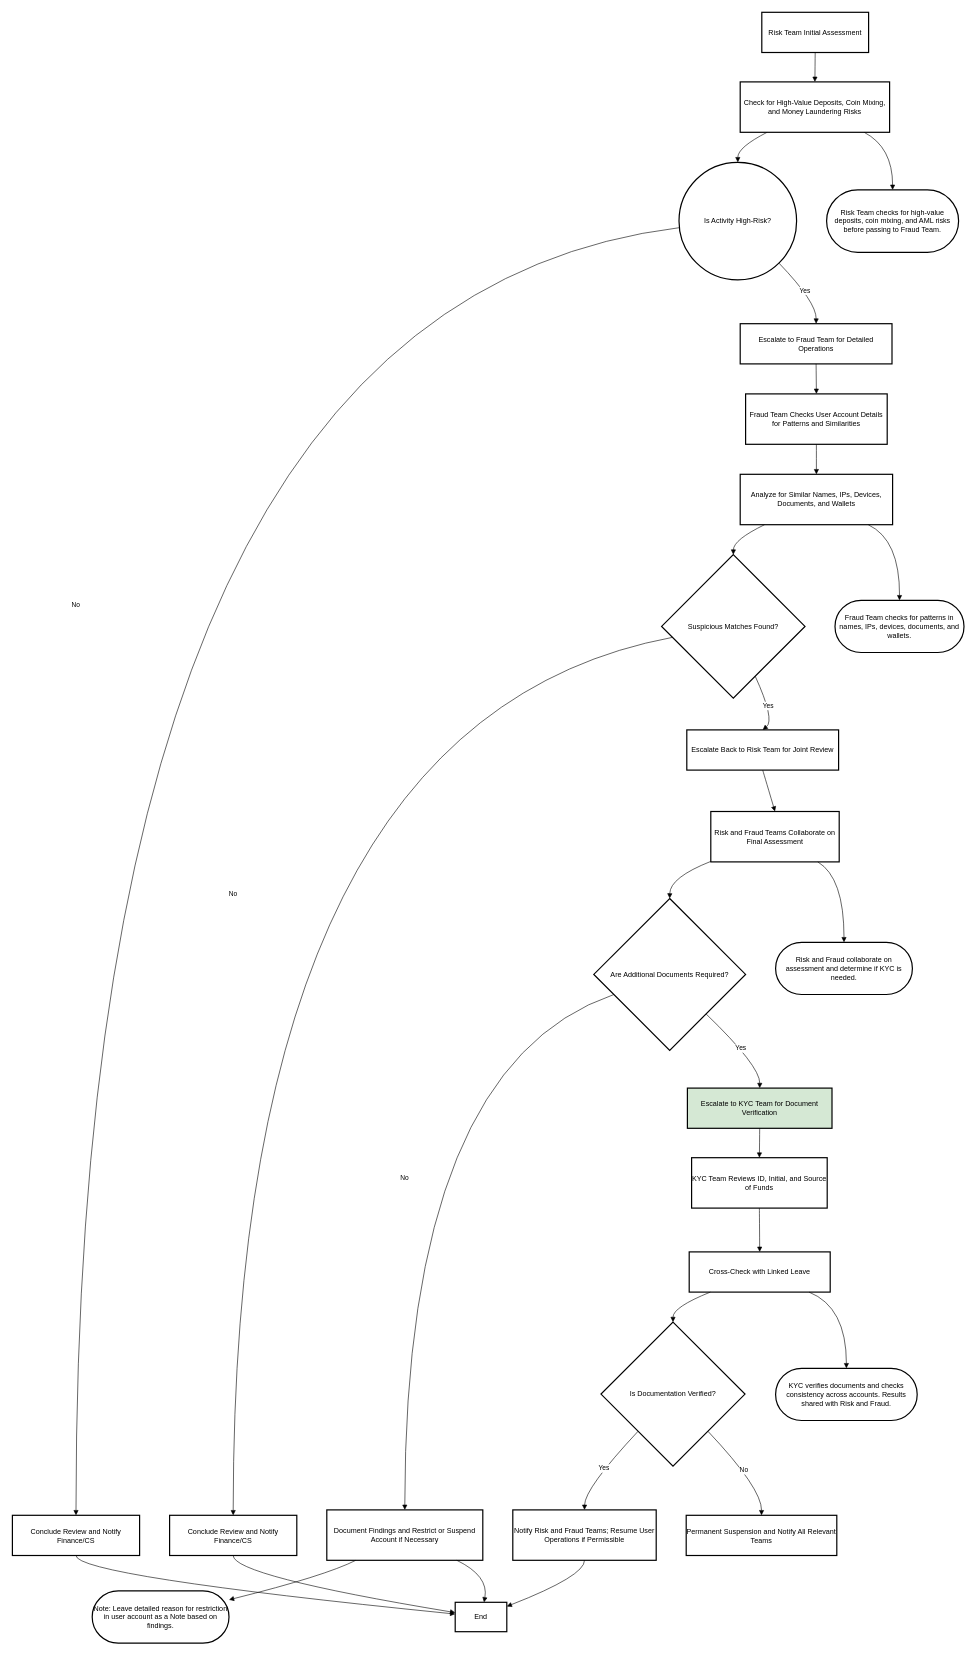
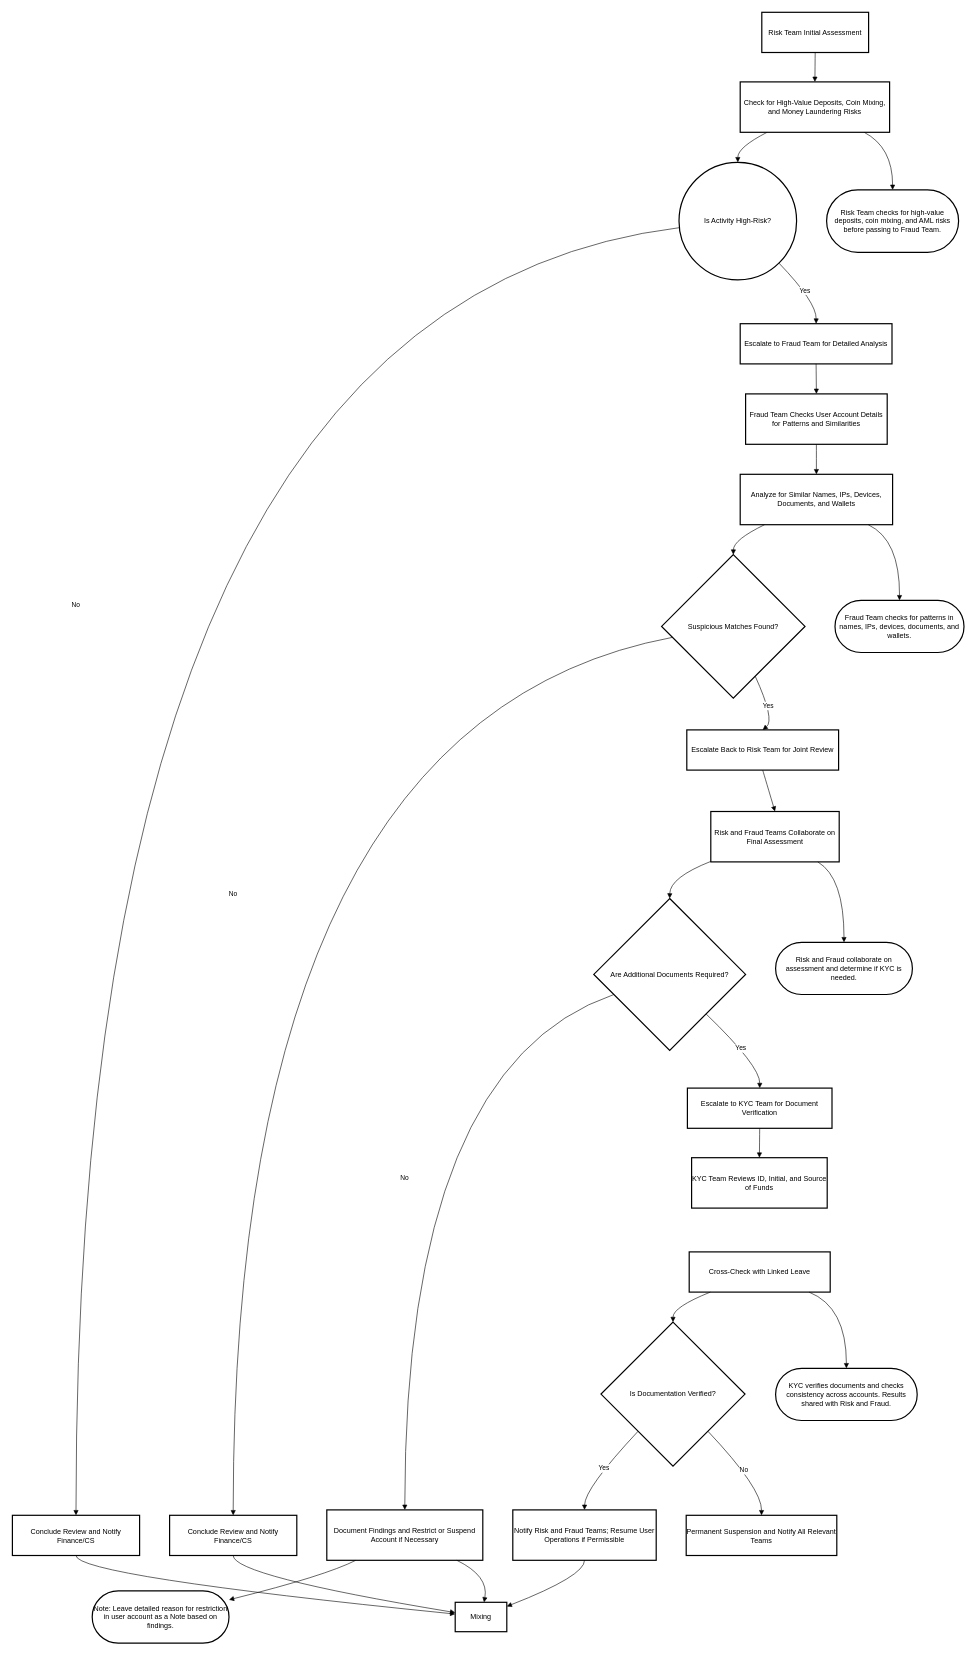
  <mxCell id="0" />
  <mxCell id="1" parent="0" />
  <mxCell id="2" value="Risk Team Initial Assessment" style="whiteSpace=wrap;strokeWidth=2;" vertex="1" parent="1"><mxGeometry x="1269" y="20" width="178" height="67" as="geometry" /></mxCell>
  <mxCell id="3" value="Check for High-Value Deposits, Coin Mixing, and Money Laundering Risks" style="whiteSpace=wrap;strokeWidth=2;" vertex="1" parent="1"><mxGeometry x="1233" y="136" width="249" height="84" as="geometry" /></mxCell>
  <mxCell id="4" value="Is Activity High-Risk?" style="ellipse;strokeWidth=2;whiteSpace=wrap;" vertex="1" parent="1"><mxGeometry x="1131" y="270" width="196" height="196" as="geometry" /></mxCell>
  <mxCell id="5" value="Conclude Review and Notify Finance/CS" style="whiteSpace=wrap;strokeWidth=2;" vertex="1" parent="1"><mxGeometry x="20" y="2525" width="212" height="67" as="geometry" /></mxCell>
- <mxCell id="6" value="Escalate to Fraud Team for Detailed Operations" style="whiteSpace=wrap;strokeWidth=2;" vertex="1" parent="1"><mxGeometry x="1233" y="539" width="253" height="67" as="geometry" /></mxCell>
+ <mxCell id="6" value="Escalate to Fraud Team for Detailed Analysis" style="whiteSpace=wrap;strokeWidth=2;" vertex="1" parent="1"><mxGeometry x="1233" y="539" width="253" height="67" as="geometry" /></mxCell>
  <mxCell id="7" value="Fraud Team Checks User Account Details for Patterns and Similarities" style="whiteSpace=wrap;strokeWidth=2;" vertex="1" parent="1"><mxGeometry x="1242" y="656" width="236" height="84" as="geometry" /></mxCell>
  <mxCell id="8" value="Analyze for Similar Names, IPs, Devices, Documents, and Wallets" style="whiteSpace=wrap;strokeWidth=2;" vertex="1" parent="1"><mxGeometry x="1233" y="790" width="254" height="84" as="geometry" /></mxCell>
  <mxCell id="9" value="Suspicious Matches Found?" style="rhombus;strokeWidth=2;whiteSpace=wrap;" vertex="1" parent="1"><mxGeometry x="1102" y="924" width="239" height="239" as="geometry" /></mxCell>
  <mxCell id="10" value="Conclude Review and Notify Finance/CS" style="whiteSpace=wrap;strokeWidth=2;" vertex="1" parent="1"><mxGeometry x="282" y="2525" width="212" height="67" as="geometry" /></mxCell>
  <mxCell id="11" value="Escalate Back to Risk Team for Joint Review" style="whiteSpace=wrap;strokeWidth=2;" vertex="1" parent="1"><mxGeometry x="1144" y="1216" width="253" height="67" as="geometry" /></mxCell>
  <mxCell id="12" value="Risk and Fraud Teams Collaborate on Final Assessment" style="whiteSpace=wrap;strokeWidth=2;" vertex="1" parent="1"><mxGeometry x="1184" y="1352" width="214" height="84" as="geometry" /></mxCell>
  <mxCell id="13" value="Are Additional Documents Required?" style="rhombus;strokeWidth=2;whiteSpace=wrap;" vertex="1" parent="1"><mxGeometry x="989" y="1497" width="253" height="253" as="geometry" /></mxCell>
  <mxCell id="14" value="Document Findings and Restrict or Suspend Account if Necessary" style="whiteSpace=wrap;strokeWidth=2;" vertex="1" parent="1"><mxGeometry x="544" y="2516" width="260" height="84" as="geometry" /></mxCell>
  <mxCell id="15" value="Note: Leave detailed reason for restriction in user account as a Note based on findings." style="rounded=1;whiteSpace=wrap;arcSize=50;strokeWidth=2;" vertex="1" parent="1"><mxGeometry x="153" y="2651" width="228" height="87" as="geometry" /></mxCell>
- <mxCell id="16" value="Escalate to KYC Team for Document Verification" style="whiteSpace=wrap;strokeWidth=2;fillColor=#d5e8d4;" vertex="1" parent="1"><mxGeometry x="1145" y="1813" width="241" height="67" as="geometry" /></mxCell>
+ <mxCell id="16" value="Escalate to KYC Team for Document Verification" style="whiteSpace=wrap;strokeWidth=2;" vertex="1" parent="1"><mxGeometry x="1145" y="1813" width="241" height="67" as="geometry" /></mxCell>
  <mxCell id="17" value="KYC Team Reviews ID, Initial, and Source of Funds" style="whiteSpace=wrap;strokeWidth=2;" vertex="1" parent="1"><mxGeometry x="1152" y="1929" width="226" height="84" as="geometry" /></mxCell>
  <mxCell id="18" value="Cross-Check with Linked Leave" style="whiteSpace=wrap;strokeWidth=2;" vertex="1" parent="1"><mxGeometry x="1148" y="2086" width="235" height="67" as="geometry" /></mxCell>
  <mxCell id="19" value="Is Documentation Verified?" style="rhombus;strokeWidth=2;whiteSpace=wrap;" vertex="1" parent="1"><mxGeometry x="1001" y="2203" width="240" height="240" as="geometry" /></mxCell>
  <mxCell id="20" value="Notify Risk and Fraud Teams; Resume User Operations if Permissible" style="whiteSpace=wrap;strokeWidth=2;" vertex="1" parent="1"><mxGeometry x="854" y="2516" width="239" height="84" as="geometry" /></mxCell>
  <mxCell id="21" value="Permanent Suspension and Notify All Relevant Teams" style="whiteSpace=wrap;strokeWidth=2;" vertex="1" parent="1"><mxGeometry x="1143" y="2525" width="251" height="67" as="geometry" /></mxCell>
- <mxCell id="22" value="End" style="whiteSpace=wrap;strokeWidth=2;" vertex="1" parent="1"><mxGeometry x="758" y="2670" width="86" height="49" as="geometry" /></mxCell>
+ <mxCell id="22" value="Mixing" style="whiteSpace=wrap;strokeWidth=2;" vertex="1" parent="1"><mxGeometry x="758" y="2670" width="86" height="49" as="geometry" /></mxCell>
  <mxCell id="23" value="Risk Team checks for high-value deposits, coin mixing, and AML risks before passing to Fraud Team." style="rounded=1;whiteSpace=wrap;arcSize=50;strokeWidth=2;" vertex="1" parent="1"><mxGeometry x="1377" y="316" width="220" height="104" as="geometry" /></mxCell>
  <mxCell id="24" value="Fraud Team checks for patterns in names, IPs, devices, documents, and wallets." style="rounded=1;whiteSpace=wrap;arcSize=50;strokeWidth=2;" vertex="1" parent="1"><mxGeometry x="1391" y="1000" width="215" height="87" as="geometry" /></mxCell>
  <mxCell id="25" value="Risk and Fraud collaborate on assessment and determine if KYC is needed." style="rounded=1;whiteSpace=wrap;arcSize=50;strokeWidth=2;" vertex="1" parent="1"><mxGeometry x="1292" y="1570" width="228" height="87" as="geometry" /></mxCell>
  <mxCell id="26" value="KYC verifies documents and checks consistency across accounts. Results shared with Risk and Fraud." style="rounded=1;whiteSpace=wrap;arcSize=50;strokeWidth=2;" vertex="1" parent="1"><mxGeometry x="1292" y="2280" width="236" height="87" as="geometry" /></mxCell>
  <mxCell id="27" value="" style="curved=1;startArrow=none;endArrow=block;exitX=0.5;exitY=0.99;entryX=0.5;entryY=0;rounded=0;" edge="1" parent="1" source="2" target="3"><mxGeometry relative="1" as="geometry"><Array as="points" /></mxGeometry></mxCell>
  <mxCell id="28" value="" style="curved=1;startArrow=none;endArrow=block;exitX=0.18;exitY=1;entryX=0.5;entryY=0;rounded=0;" edge="1" parent="1" source="3" target="4"><mxGeometry relative="1" as="geometry"><Array as="points"><mxPoint x="1229" y="245" /></Array></mxGeometry></mxCell>
  <mxCell id="29" value="No" style="curved=1;startArrow=none;endArrow=block;exitX=0;exitY=0.56;entryX=0.5;entryY=0;rounded=0;" edge="1" parent="1" source="4" target="5"><mxGeometry relative="1" as="geometry"><Array as="points"><mxPoint x="126" y="503" /></Array></mxGeometry></mxCell>
  <mxCell id="30" value="Yes" style="curved=1;startArrow=none;endArrow=block;exitX=0.99;exitY=1;entryX=0.5;entryY=0;rounded=0;" edge="1" parent="1" source="4" target="6"><mxGeometry relative="1" as="geometry"><Array as="points"><mxPoint x="1360" y="503" /></Array></mxGeometry></mxCell>
  <mxCell id="31" value="" style="curved=1;startArrow=none;endArrow=block;exitX=0.5;exitY=1;entryX=0.5;entryY=0;rounded=0;" edge="1" parent="1" source="6" target="7"><mxGeometry relative="1" as="geometry"><Array as="points" /></mxGeometry></mxCell>
  <mxCell id="32" value="" style="curved=1;startArrow=none;endArrow=block;exitX=0.5;exitY=1;entryX=0.5;entryY=0;rounded=0;" edge="1" parent="1" source="7" target="8"><mxGeometry relative="1" as="geometry"><Array as="points" /></mxGeometry></mxCell>
  <mxCell id="33" value="" style="curved=1;startArrow=none;endArrow=block;exitX=0.16;exitY=1;entryX=0.5;entryY=0;rounded=0;" edge="1" parent="1" source="8" target="9"><mxGeometry relative="1" as="geometry"><Array as="points"><mxPoint x="1222" y="899" /></Array></mxGeometry></mxCell>
  <mxCell id="34" value="No" style="curved=1;startArrow=none;endArrow=block;exitX=0;exitY=0.59;entryX=0.5;entryY=0;rounded=0;" edge="1" parent="1" source="9" target="10"><mxGeometry relative="1" as="geometry"><Array as="points"><mxPoint x="388" y="1199" /></Array></mxGeometry></mxCell>
  <mxCell id="35" value="Yes" style="curved=1;startArrow=none;endArrow=block;exitX=0.72;exitY=1;entryX=0.5;entryY=0;rounded=0;" edge="1" parent="1" source="9" target="11"><mxGeometry relative="1" as="geometry"><Array as="points"><mxPoint x="1291" y="1199" /></Array></mxGeometry></mxCell>
  <mxCell id="36" value="" style="curved=1;startArrow=none;endArrow=block;exitX=0.5;exitY=0.99;entryX=0.5;entryY=0;rounded=0;" edge="1" parent="1" source="11" target="12"><mxGeometry relative="1" as="geometry"><Array as="points" /></mxGeometry></mxCell>
  <mxCell id="37" value="" style="curved=1;startArrow=none;endArrow=block;exitX=0;exitY=0.99;entryX=0.5;entryY=0;rounded=0;" edge="1" parent="1" source="12" target="13"><mxGeometry relative="1" as="geometry"><Array as="points"><mxPoint x="1116" y="1462" /></Array></mxGeometry></mxCell>
  <mxCell id="38" value="No" style="curved=1;startArrow=none;endArrow=block;exitX=0;exitY=0.68;entryX=0.5;entryY=0.01;rounded=0;" edge="1" parent="1" source="13" target="14"><mxGeometry relative="1" as="geometry"><Array as="points"><mxPoint x="674" y="1776" /></Array></mxGeometry></mxCell>
  <mxCell id="39" value="" style="curved=1;startArrow=none;endArrow=block;exitX=0.18;exitY=1.01;entryX=1;entryY=0.17;rounded=0;" edge="1" parent="1" source="14" target="15"><mxGeometry relative="1" as="geometry"><Array as="points"><mxPoint x="541" y="2626" /></Array></mxGeometry></mxCell>
  <mxCell id="40" value="Yes" style="curved=1;startArrow=none;endArrow=block;exitX=0.96;exitY=1;entryX=0.5;entryY=0;rounded=0;" edge="1" parent="1" source="13" target="16"><mxGeometry relative="1" as="geometry"><Array as="points"><mxPoint x="1266" y="1776" /></Array></mxGeometry></mxCell>
  <mxCell id="41" value="" style="curved=1;startArrow=none;endArrow=block;exitX=0.5;exitY=0.99;entryX=0.5;entryY=0;rounded=0;" edge="1" parent="1" source="16" target="17"><mxGeometry relative="1" as="geometry"><Array as="points" /></mxGeometry></mxCell>
- <mxCell id="42" value="" style="curved=1;startArrow=none;endArrow=block;exitX=0.5;exitY=1.01;entryX=0.5;entryY=0.01;rounded=0;" edge="1" parent="1" source="17" target="18"><mxGeometry relative="1" as="geometry"><Array as="points" /></mxGeometry></mxCell>
  <mxCell id="43" value="" style="curved=1;startArrow=none;endArrow=block;exitX=0.15;exitY=1;entryX=0.5;entryY=0;rounded=0;" edge="1" parent="1" source="18" target="19"><mxGeometry relative="1" as="geometry"><Array as="points"><mxPoint x="1121" y="2178" /></Array></mxGeometry></mxCell>
  <mxCell id="44" value="Yes" style="curved=1;startArrow=none;endArrow=block;exitX=0.03;exitY=1;entryX=0.5;entryY=0.01;rounded=0;" edge="1" parent="1" source="19" target="20"><mxGeometry relative="1" as="geometry"><Array as="points"><mxPoint x="974" y="2480" /></Array></mxGeometry></mxCell>
  <mxCell id="45" value="No" style="curved=1;startArrow=none;endArrow=block;exitX=0.97;exitY=1;entryX=0.5;entryY=0;rounded=0;" edge="1" parent="1" source="19" target="21"><mxGeometry relative="1" as="geometry"><Array as="points"><mxPoint x="1269" y="2480" /></Array></mxGeometry></mxCell>
  <mxCell id="46" value="" style="curved=1;startArrow=none;endArrow=block;exitX=0.5;exitY=1;entryX=0;entryY=0.4;rounded=0;" edge="1" parent="1" source="5" target="22"><mxGeometry relative="1" as="geometry"><Array as="points"><mxPoint x="126" y="2626" /></Array></mxGeometry></mxCell>
  <mxCell id="47" value="" style="curved=1;startArrow=none;endArrow=block;exitX=0.5;exitY=1;entryX=0;entryY=0.35;rounded=0;" edge="1" parent="1" source="10" target="22"><mxGeometry relative="1" as="geometry"><Array as="points"><mxPoint x="388" y="2626" /></Array></mxGeometry></mxCell>
  <mxCell id="48" value="" style="curved=1;startArrow=none;endArrow=block;exitX=0.84;exitY=1.01;entryX=0.56;entryY=-0.01;rounded=0;" edge="1" parent="1" source="14" target="22"><mxGeometry relative="1" as="geometry"><Array as="points"><mxPoint x="814" y="2626" /></Array></mxGeometry></mxCell>
  <mxCell id="49" value="" style="curved=1;startArrow=none;endArrow=block;exitX=0.5;exitY=1.01;entryX=1;entryY=0.14;rounded=0;" edge="1" parent="1" source="20" target="22"><mxGeometry relative="1" as="geometry"><Array as="points"><mxPoint x="974" y="2626" /></Array></mxGeometry></mxCell>
  <mxCell id="50" value="" style="curved=1;startArrow=none;endArrow=block;exitX=0.83;exitY=1;entryX=0.5;entryY=0;rounded=0;" edge="1" parent="1" source="3" target="23"><mxGeometry relative="1" as="geometry"><Array as="points"><mxPoint x="1487" y="245" /></Array></mxGeometry></mxCell>
  <mxCell id="51" value="" style="curved=1;startArrow=none;endArrow=block;exitX=0.84;exitY=1;entryX=0.5;entryY=0;rounded=0;" edge="1" parent="1" source="8" target="24"><mxGeometry relative="1" as="geometry"><Array as="points"><mxPoint x="1499" y="899" /></Array></mxGeometry></mxCell>
  <mxCell id="52" value="" style="curved=1;startArrow=none;endArrow=block;exitX=0.84;exitY=1.01;entryX=0.5;entryY=0;rounded=0;" edge="1" parent="1" source="12" target="25"><mxGeometry relative="1" as="geometry"><Array as="points"><mxPoint x="1406" y="1462" /></Array></mxGeometry></mxCell>
  <mxCell id="53" value="" style="curved=1;startArrow=none;endArrow=block;exitX=0.85;exitY=1;entryX=0.5;entryY=0;rounded=0;" edge="1" parent="1" source="18" target="26"><mxGeometry relative="1" as="geometry"><Array as="points"><mxPoint x="1410" y="2178" /></Array></mxGeometry></mxCell>
